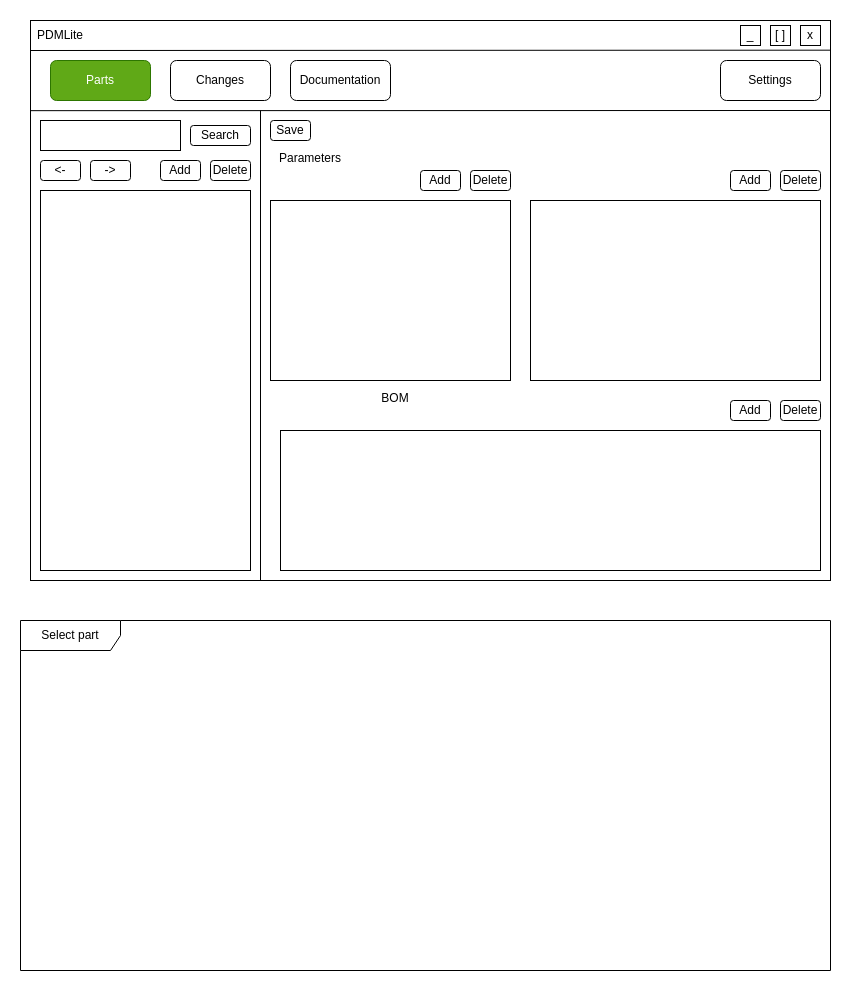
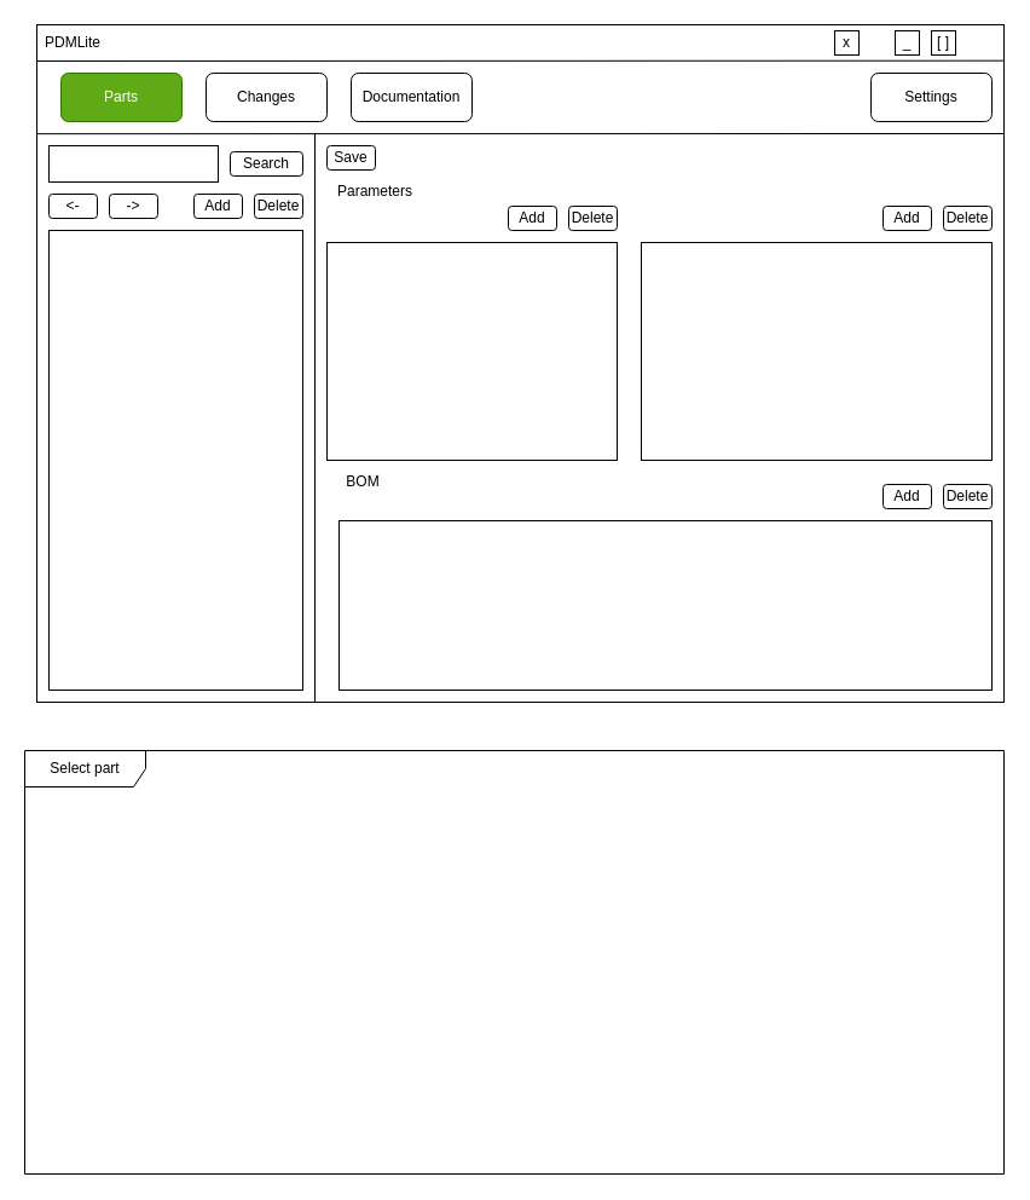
  <mxCell id="0" />
  <mxCell id="1" parent="0" />
  <mxCell id="2" value="" style="rounded=0;whiteSpace=wrap;html=1;" vertex="1" parent="1"><mxGeometry x="30" y="20" width="800" height="560" as="geometry" /></mxCell>
- <mxCell id="3" value="x" style="rounded=0;whiteSpace=wrap;html=1;" vertex="1" parent="1"><mxGeometry x="800" y="25" width="20" height="20" as="geometry" /></mxCell>
+ <mxCell id="3" value="x" style="rounded=0;whiteSpace=wrap;html=1;" vertex="1" parent="1"><mxGeometry x="690" y="25" width="20" height="20" as="geometry" /></mxCell>
  <mxCell id="4" value="[ ]" style="rounded=0;whiteSpace=wrap;html=1;" vertex="1" parent="1"><mxGeometry x="770" y="25" width="20" height="20" as="geometry" /></mxCell>
  <mxCell id="5" value="_" style="rounded=0;whiteSpace=wrap;html=1;" vertex="1" parent="1"><mxGeometry x="740" y="25" width="20" height="20" as="geometry" /></mxCell>
  <mxCell id="6" value="" style="endArrow=none;html=1;rounded=0;entryX=1;entryY=0.053;entryDx=0;entryDy=0;entryPerimeter=0;" edge="1" parent="1" target="2"><mxGeometry width="50" height="50" relative="1" as="geometry"><mxPoint x="30" y="50" as="sourcePoint" /><mxPoint x="210" as="targetPoint" y="-20" /></mxGeometry></mxCell>
  <mxCell id="7" value="" style="endArrow=none;html=1;rounded=0;entryX=1;entryY=0.214;entryDx=0;entryDy=0;entryPerimeter=0;" edge="1" parent="1"><mxGeometry width="50" height="50" relative="1" as="geometry"><mxPoint x="30" y="110.16" as="sourcePoint" /><mxPoint x="830" y="110" as="targetPoint" /></mxGeometry></mxCell>
  <mxCell id="8" value="Parts" style="rounded=1;whiteSpace=wrap;html=1;fillColor=#60a917;fontColor=#ffffff;strokeColor=#2D7600;" vertex="1" parent="1"><mxGeometry x="50" y="60" width="100" height="40" as="geometry" /></mxCell>
  <mxCell id="9" value="" style="endArrow=none;html=1;rounded=0;labelBackgroundColor=none;" edge="1" parent="1"><mxGeometry width="50" height="50" relative="1" as="geometry"><mxPoint x="260" y="580" as="sourcePoint" /><mxPoint x="260" y="110" as="targetPoint" /></mxGeometry></mxCell>
  <mxCell id="10" value="" style="rounded=0;whiteSpace=wrap;html=1;" vertex="1" parent="1"><mxGeometry x="40" y="120" width="140" height="30" as="geometry" /></mxCell>
  <mxCell id="11" value="Search" style="rounded=1;whiteSpace=wrap;html=1;" vertex="1" parent="1"><mxGeometry x="190" y="125" width="60" height="20" as="geometry" /></mxCell>
  <mxCell id="12" value="" style="rounded=0;whiteSpace=wrap;html=1;" vertex="1" parent="1"><mxGeometry x="40" y="190" width="210" height="380" as="geometry" /></mxCell>
  <mxCell id="13" value="Add" style="rounded=1;whiteSpace=wrap;html=1;" vertex="1" parent="1"><mxGeometry x="160" y="160" width="40" height="20" as="geometry" /></mxCell>
  <mxCell id="14" value="Delete" style="rounded=1;whiteSpace=wrap;html=1;" vertex="1" parent="1"><mxGeometry x="210" y="160" width="40" height="20" as="geometry" /></mxCell>
  <mxCell id="15" value="&amp;lt;-" style="rounded=1;whiteSpace=wrap;html=1;" vertex="1" parent="1"><mxGeometry x="40" y="160" width="40" height="20" as="geometry" /></mxCell>
  <mxCell id="16" value="-&amp;gt;" style="rounded=1;whiteSpace=wrap;html=1;" vertex="1" parent="1"><mxGeometry x="90" y="160" width="40" height="20" as="geometry" /></mxCell>
  <mxCell id="17" value="PDMLite" style="text;html=1;align=center;verticalAlign=middle;whiteSpace=wrap;rounded=0;" vertex="1" parent="1"><mxGeometry x="30" y="30" width="60" height="10" as="geometry" /></mxCell>
  <mxCell id="18" value="Add" style="rounded=1;whiteSpace=wrap;html=1;" vertex="1" parent="1"><mxGeometry x="420" y="170" width="40" height="20" as="geometry" /></mxCell>
  <mxCell id="19" value="Parameters" style="text;html=1;align=center;verticalAlign=middle;whiteSpace=wrap;rounded=0;" vertex="1" parent="1"><mxGeometry x="280" y="150" width="60" height="15" as="geometry" /></mxCell>
  <mxCell id="20" value="Delete" style="rounded=1;whiteSpace=wrap;html=1;" vertex="1" parent="1"><mxGeometry x="470" y="170" width="40" height="20" as="geometry" /></mxCell>
  <mxCell id="21" value="" style="rounded=0;whiteSpace=wrap;html=1;" vertex="1" parent="1"><mxGeometry x="270" y="200" width="240" height="180" as="geometry" /></mxCell>
  <mxCell id="22" value="Add" style="rounded=1;whiteSpace=wrap;html=1;" vertex="1" parent="1"><mxGeometry x="730" y="170" width="40" height="20" as="geometry" /></mxCell>
  <mxCell id="23" value="Delete" style="rounded=1;whiteSpace=wrap;html=1;" vertex="1" parent="1"><mxGeometry x="780" y="170" width="40" height="20" as="geometry" /></mxCell>
  <mxCell id="24" value="" style="rounded=0;whiteSpace=wrap;html=1;" vertex="1" parent="1"><mxGeometry x="530" y="200" width="290" height="180" as="geometry" /></mxCell>
- <mxCell id="25" value="BOM" style="text;html=1;align=center;verticalAlign=middle;whiteSpace=wrap;rounded=0;" vertex="1" parent="1"><mxGeometry x="365" y="390" width="60" height="15" as="geometry" /></mxCell>
+ <mxCell id="25" value="BOM" style="text;html=1;align=center;verticalAlign=middle;whiteSpace=wrap;rounded=0;" vertex="1" parent="1"><mxGeometry x="270" y="390" width="60" height="15" as="geometry" /></mxCell>
  <mxCell id="26" value="Add" style="rounded=1;whiteSpace=wrap;html=1;" vertex="1" parent="1"><mxGeometry x="730" y="400" width="40" height="20" as="geometry" /></mxCell>
  <mxCell id="27" value="Delete" style="rounded=1;whiteSpace=wrap;html=1;" vertex="1" parent="1"><mxGeometry x="780" y="400" width="40" height="20" as="geometry" /></mxCell>
  <mxCell id="28" value="" style="rounded=0;whiteSpace=wrap;html=1;" vertex="1" parent="1"><mxGeometry x="280" y="430" width="540" height="140" as="geometry" /></mxCell>
  <mxCell id="29" value="Save" style="rounded=1;whiteSpace=wrap;html=1;" vertex="1" parent="1"><mxGeometry x="270" y="120" width="40" height="20" as="geometry" /></mxCell>
  <mxCell id="30" value="Changes" style="rounded=1;whiteSpace=wrap;html=1;" vertex="1" parent="1"><mxGeometry x="170" y="60" width="100" height="40" as="geometry" /></mxCell>
  <mxCell id="31" value="Documentation" style="rounded=1;whiteSpace=wrap;html=1;" vertex="1" parent="1"><mxGeometry x="290" y="60" width="100" height="40" as="geometry" /></mxCell>
  <mxCell id="32" value="Settings" style="rounded=1;whiteSpace=wrap;html=1;" vertex="1" parent="1"><mxGeometry x="720" y="60" width="100" height="40" as="geometry" /></mxCell>
  <mxCell id="33" value="Select part" style="shape=umlFrame;whiteSpace=wrap;html=1;pointerEvents=0;width=100;height=30;" vertex="1" parent="1"><mxGeometry x="20" y="620" width="810" height="350" as="geometry" /></mxCell>
